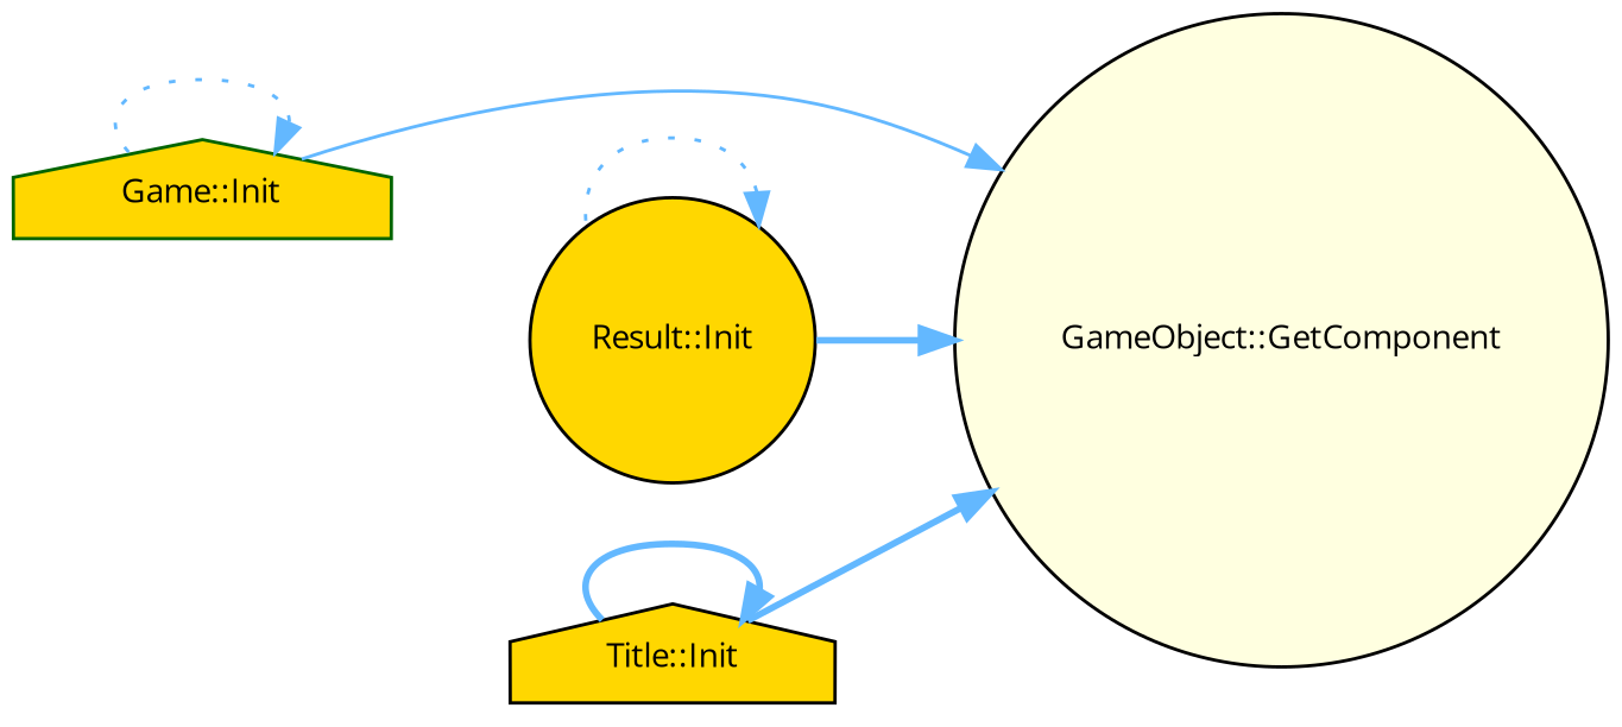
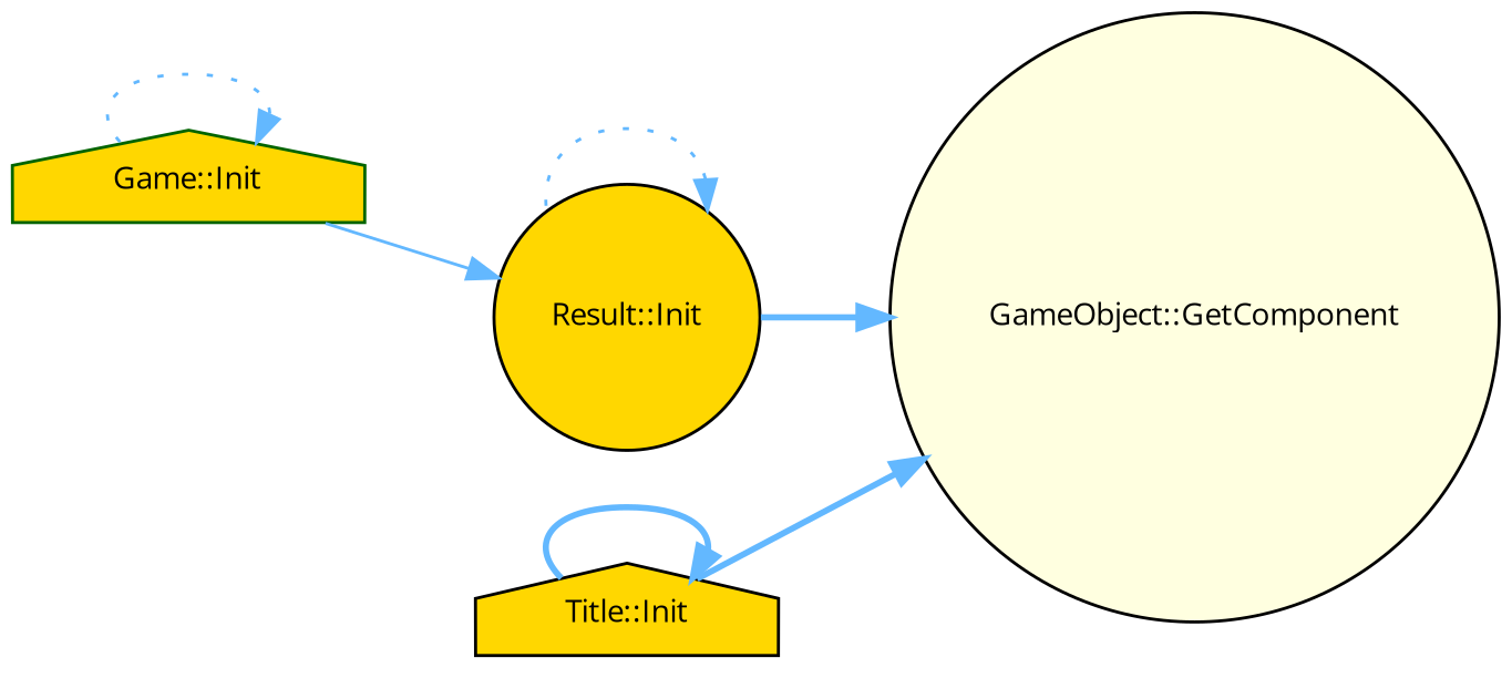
  digraph {
    fontname="Open Sans"
    rankdir=RL
    node [color=black fillcolor=gold fontname="Open Sans" fontsize=10 shape=circle style=filled]
    edge [color=steelblue1 dir=back fontname="Open Sans" fontsize=10 labelfontname=Helvetica labelfontsize=10 style=bold]
    n1 [fillcolor=lightyellow fontcolor=black height=0.2 label="GameObject::GetComponent" width=0.4]
    n2 [color=darkgreen height=0.2 label="Game::Init" shape=house width=0.4]
    n3 [height=0.2 label="Result::Init" width=0.4]
    n4 [height=0.2 label="Title::Init" shape=house width=0.4]
-   n1 -> n2 [style=solid]
+   n3 -> n2 [style=solid]
    n1 -> n3
    n1 -> n4
    n2 -> n2 [style=dotted]
    n3 -> n3 [style=dotted]
    n4 -> n4
  }
